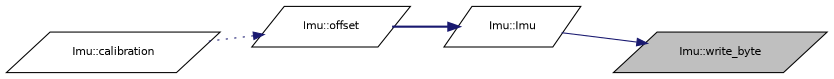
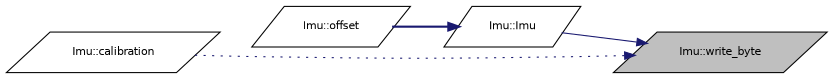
  digraph {
    rankdir=RL
    node [color=black fillcolor=white fontname=Helvetica fontsize=10 shape=parallelogram style=filled]
    edge [color=midnightblue dir=back fontname=Helvetica fontsize=10 labelfontname=Helvetica labelfontsize=10]
    n1 [fillcolor=grey75 fontcolor=black height=0.2 label="Imu::write_byte" width=0.4]
    n2 [height=0.2 label="Imu::Imu" width=0.4]
    n3 [height=0.2 label="Imu::offset" width=0.4]
    n4 [height=0.2 label="Imu::calibration" width=0.4]
    n1 -> n2 [style=solid]
    n2 -> n3 [style=bold]
-   n3 -> n4 [style=dotted]
+   n1 -> n4 [style=dotted]
  }
